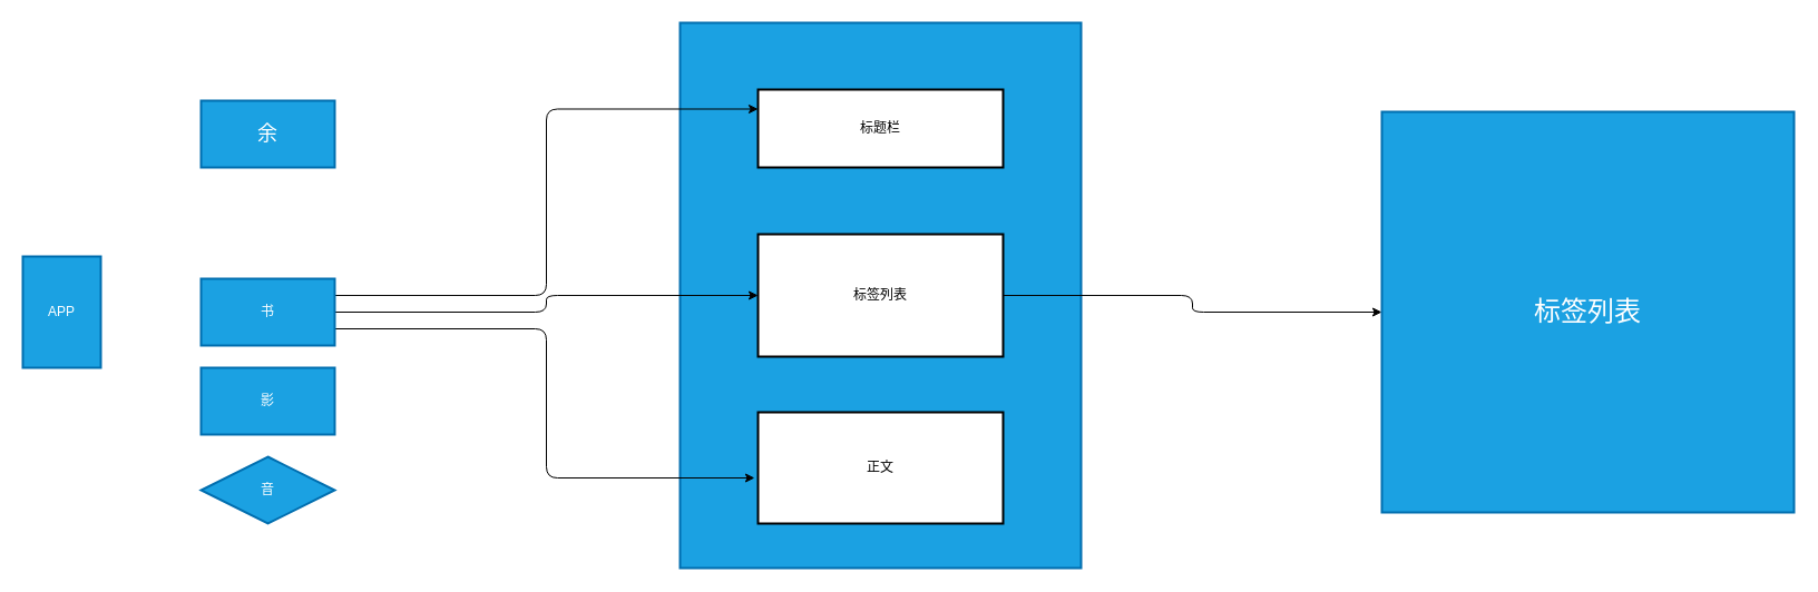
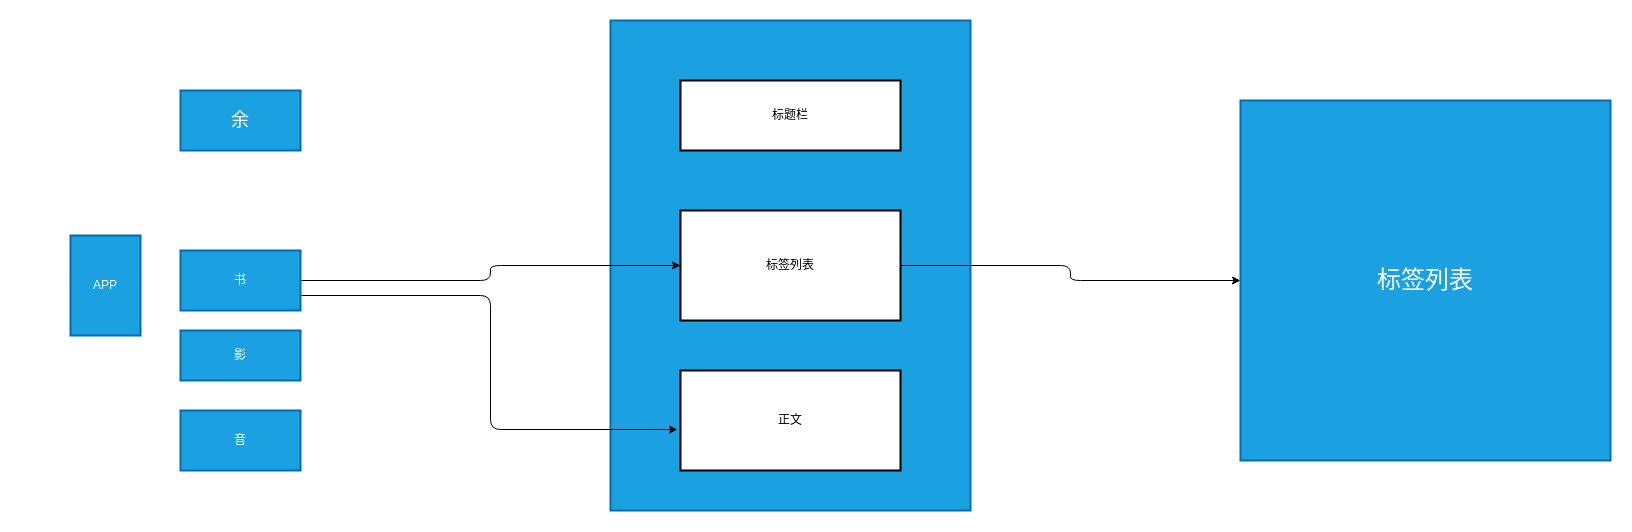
  <mxCell id="0" />
  <mxCell id="1" parent="0" />
  <mxCell id="2" value="" style="rounded=0;whiteSpace=wrap;html=1;strokeWidth=2;fillColor=#1ba1e2;strokeColor=#006EAF;fontColor=#ffffff;" vertex="1" parent="1"><mxGeometry x="610" y="20" width="360" height="490" as="geometry" /></mxCell>
- <mxCell id="3" value="APP" style="rounded=0;whiteSpace=wrap;html=1;strokeWidth=2;fillColor=#1ba1e2;strokeColor=#006EAF;fontColor=#ffffff;" vertex="1" parent="1"><mxGeometry x="20" y="230" width="70" height="100" as="geometry" /></mxCell>
+ <mxCell id="3" value="APP" style="rounded=0;whiteSpace=wrap;html=1;strokeWidth=2;fillColor=#1ba1e2;strokeColor=#006EAF;fontColor=#ffffff;" vertex="1" parent="1"><mxGeometry x="70" y="235" width="70" height="100" as="geometry" /></mxCell>
  <mxCell id="4" value="&lt;font style=&quot;font-size: 18px&quot;&gt;余&lt;/font&gt;" style="rounded=0;whiteSpace=wrap;html=1;strokeWidth=2;fillColor=#1ba1e2;strokeColor=#006EAF;fontColor=#ffffff;" vertex="1" parent="1"><mxGeometry x="180" y="90" width="120" height="60" as="geometry" /></mxCell>
- <mxCell id="5" style="edgeStyle=orthogonalEdgeStyle;html=1;exitX=1;exitY=0.25;exitDx=0;exitDy=0;entryX=0;entryY=0.25;entryDx=0;entryDy=0;" edge="1" parent="1" source="8" target="11"><mxGeometry relative="1" as="geometry" /></mxCell>
  <mxCell id="6" style="edgeStyle=orthogonalEdgeStyle;html=1;exitX=1;exitY=0.5;exitDx=0;exitDy=0;entryX=0;entryY=0.5;entryDx=0;entryDy=0;" edge="1" parent="1" source="8" target="13"><mxGeometry relative="1" as="geometry"><mxPoint x="680" y="280" as="targetPoint" /></mxGeometry></mxCell>
  <mxCell id="7" style="edgeStyle=orthogonalEdgeStyle;html=1;exitX=1;exitY=0.75;exitDx=0;exitDy=0;entryX=-0.014;entryY=0.59;entryDx=0;entryDy=0;entryPerimeter=0;" edge="1" parent="1" source="8" target="14"><mxGeometry relative="1" as="geometry"><mxPoint x="520" y="460" as="targetPoint" /><Array as="points"><mxPoint x="490" y="295" /><mxPoint x="490" y="429" /></Array></mxGeometry></mxCell>
  <mxCell id="8" value="书" style="rounded=0;whiteSpace=wrap;html=1;strokeWidth=2;fillColor=#1ba1e2;strokeColor=#006EAF;fontColor=#ffffff;" vertex="1" parent="1"><mxGeometry x="180" y="250" width="120" height="60" as="geometry" /></mxCell>
- <mxCell id="9" value="影" style="rounded=0;whiteSpace=wrap;html=1;strokeWidth=2;fillColor=#1ba1e2;strokeColor=#006EAF;fontColor=#ffffff;" vertex="1" parent="1"><mxGeometry x="180" y="330" width="120" height="60" as="geometry" /></mxCell>
- <mxCell id="10" value="音" style="rhombus;whiteSpace=wrap;html=1;strokeWidth=2;fillColor=#1ba1e2;strokeColor=#006EAF;fontColor=#ffffff;" vertex="1" parent="1"><mxGeometry x="180" y="410" width="120" height="60" as="geometry" /></mxCell>
+ <mxCell id="9" value="影" style="rounded=0;whiteSpace=wrap;html=1;strokeWidth=2;fillColor=#1ba1e2;strokeColor=#006EAF;fontColor=#ffffff;" vertex="1" parent="1"><mxGeometry x="180" y="330" width="120" height="50" as="geometry" /></mxCell>
+ <mxCell id="10" value="音" style="rounded=0;whiteSpace=wrap;html=1;strokeWidth=2;fillColor=#1ba1e2;strokeColor=#006EAF;fontColor=#ffffff;" vertex="1" parent="1"><mxGeometry x="180" y="410" width="120" height="60" as="geometry" /></mxCell>
  <mxCell id="11" value="标题栏" style="rounded=0;whiteSpace=wrap;html=1;strokeWidth=2;" vertex="1" parent="1"><mxGeometry x="680" y="80" width="220" height="70" as="geometry" /></mxCell>
  <mxCell id="12" style="edgeStyle=orthogonalEdgeStyle;html=1;exitX=1;exitY=0.5;exitDx=0;exitDy=0;entryX=0;entryY=0.5;entryDx=0;entryDy=0;" edge="1" parent="1" source="13" target="15"><mxGeometry relative="1" as="geometry" /></mxCell>
  <mxCell id="13" value="标签列表" style="rounded=0;whiteSpace=wrap;html=1;strokeWidth=2;" vertex="1" parent="1"><mxGeometry x="680" y="210" width="220" height="110" as="geometry" /></mxCell>
  <mxCell id="14" value="正文" style="rounded=0;whiteSpace=wrap;html=1;strokeWidth=2;" vertex="1" parent="1"><mxGeometry x="680" y="370" width="220" height="100" as="geometry" /></mxCell>
  <mxCell id="15" value="&lt;font style=&quot;font-size: 24px&quot;&gt;标签列表&lt;/font&gt;" style="rounded=0;whiteSpace=wrap;html=1;strokeWidth=2;fillColor=#1ba1e2;strokeColor=#006EAF;fontColor=#ffffff;" vertex="1" parent="1"><mxGeometry x="1240" y="100" width="370" height="360" as="geometry" /></mxCell>
